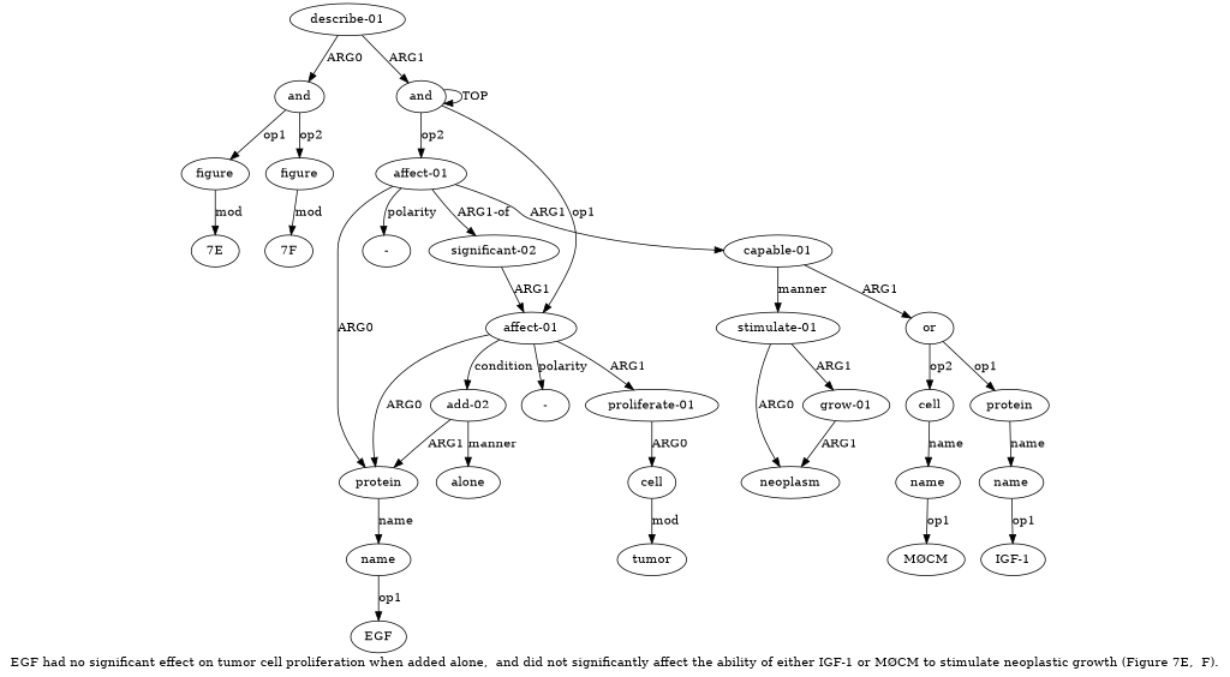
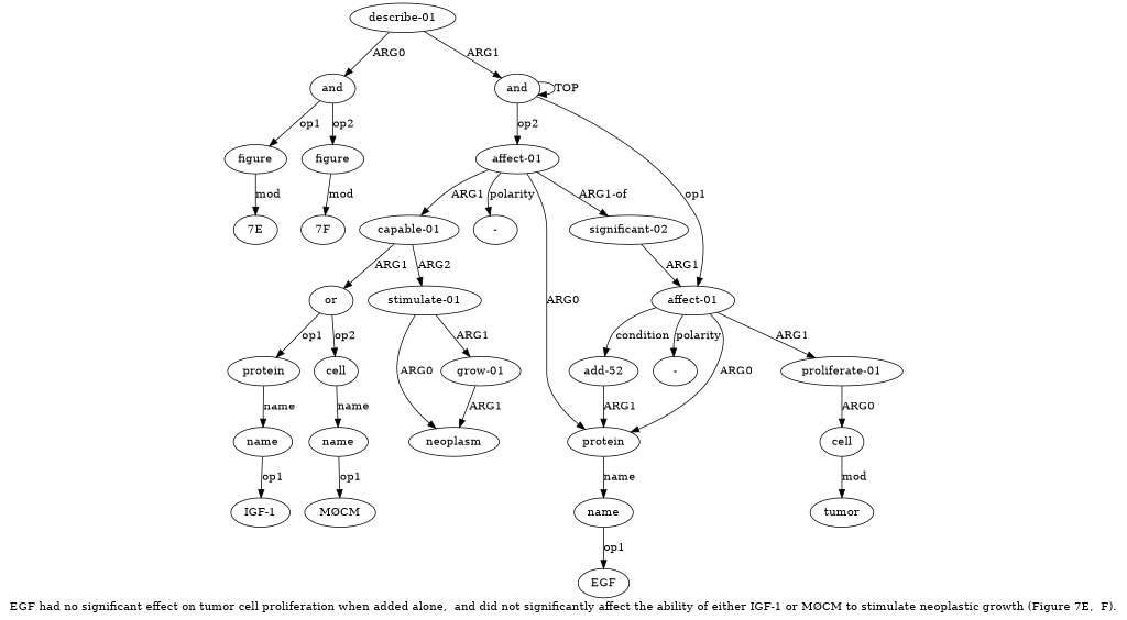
  digraph {
    fontname="DejaVu Serif"
    label="EGF had no significant effect on tumor cell proliferation when added alone,  and did not significantly affect the ability of either IGF-1 or MØCM to stimulate neoplastic growth (Figure 7E,  F)."
    node [color=black fontname="DejaVu Serif" gold_ind=-1 gold_label=name test_ind=-1 test_label=name]
    edge [color=black fontname="DejaVu Serif" gold_label=ARG1 test_label=ARG1]
    n1 [gold_ind=20 gold_label="describe-01" label="describe-01" test_ind=20 test_label="describe-01"]
    n2 [gold_ind=21 gold_label=and label=and test_ind=21 test_label=and]
    n3 [gold_ind=0 gold_label=and label=and test_ind=0 test_label=and]
    n4 [gold_ind=22 gold_label=figure label=figure test_ind=22 test_label=figure]
    n5 [gold_ind=23 gold_label=figure label=figure test_ind=23 test_label=figure]
    n6 [gold_ind=10 gold_label="affect-01" label="affect-01" test_ind=10 test_label="affect-01"]
    n7 [gold_ind=1 gold_label="affect-01" label="affect-01" test_ind=1 test_label="affect-01"]
    n8 [gold_label="7E" label="7E" test_label="7E"]
    n9 [gold_label="7F" label="7F" test_label="7F"]
    n10 [gold_ind=11 gold_label="capable-01" label="capable-01" test_ind=11 test_label="capable-01"]
    n11 [gold_ind=2 gold_label=protein label=protein test_ind=2 test_label=protein]
    n12 [gold_ind=7 gold_label="significant-02" label="significant-02" test_ind=7 test_label="significant-02"]
    n13 [gold_label="-" label="-" test_label="-"]
    n14 [gold_label="-" label="-" test_label="-"]
    n15 [gold_ind=4 gold_label="proliferate-01" label="proliferate-01" test_ind=4 test_label="proliferate-01"]
-   n16 [gold_ind=8 gold_label="add-02" label="add-02" test_ind=8 test_label="add-02"]
+   n16 [gold_ind=8 gold_label="add-02" label="add-52" test_ind=8 test_label="add-02"]
    n17 [gold_label=EGF label=EGF test_label=EGF]
    n18 [gold_label="MØCM" label="MØCM" test_label="MØCM"]
    n19 [gold_ind=15 label=name test_ind=15]
    n20 [gold_label="IGF-1" label="IGF-1" test_label="IGF-1"]
    n21 [gold_ind=14 gold_label=protein label=protein test_ind=14 test_label=protein]
    n22 [gold_ind=17 label=name test_ind=17]
    n23 [gold_ind=16 gold_label=cell label=cell test_ind=16 test_label=cell]
    n24 [gold_ind=13 gold_label=or label=or test_ind=13 test_label=or]
    n25 [gold_ind=12 gold_label="stimulate-01" label="stimulate-01" test_ind=12 test_label="stimulate-01"]
    n26 [gold_ind=18 gold_label="grow-01" label="grow-01" test_ind=18 test_label="grow-01"]
    n27 [gold_ind=19 gold_label=neoplasm label=neoplasm test_ind=19 test_label=neoplasm]
    n28 [gold_ind=3 label=name test_ind=3]
    n29 [gold_ind=5 gold_label=cell label=cell test_ind=5 test_label=cell]
-   n30 [gold_ind=9 gold_label=alone label=alone test_ind=9 test_label=alone]
    n31 [gold_ind=6 gold_label=tumor label=tumor test_ind=6 test_label=tumor]
    n1 -> n2 [gold_label=ARG0 label=ARG0 test_label=ARG0]
    n1 -> n3 [label=ARG1]
    n2 -> n4 [gold_label=op1 label=op1 test_label=op1]
    n2 -> n5 [gold_label=op2 label=op2 test_label=op2]
    n3 -> n3 [gold_label=TOP label=TOP test_label=TOP]
    n3 -> n6 [gold_label=op2 label=op2 test_label=op2]
    n3 -> n7 [gold_label=op1 label=op1 test_label=op1]
    n4 -> n8 [gold_label=mod label=mod test_label=mod]
    n5 -> n9 [gold_label=mod label=mod test_label=mod]
    n6 -> n10 [label=ARG1]
    n6 -> n11 [gold_label=ARG0 label=ARG0 test_label=ARG0]
    n6 -> n12 [gold_label="ARG1-of" label="ARG1-of" test_label="ARG1-of"]
    n6 -> n13 [gold_label=polarity label=polarity test_label=polarity]
    n7 -> n11 [gold_label=ARG0 label=ARG0 test_label=ARG0]
    n7 -> n14 [gold_label=polarity label=polarity test_label=polarity]
    n7 -> n15 [label=ARG1]
    n7 -> n16 [gold_label=condition label=condition test_label=condition]
    n10 -> n24 [label=ARG1]
-   n10 -> n25 [gold_label=ARG2 label=manner test_label=ARG2]
+   n10 -> n25 [gold_label=ARG2 label=ARG2 test_label=ARG2]
    n11 -> n28 [gold_label=name label=name test_label=name]
    n12 -> n7 [label=ARG1]
    n15 -> n29 [gold_label=ARG0 label=ARG0 test_label=ARG0]
    n16 -> n11 [label=ARG1]
-   n16 -> n30 [gold_label=manner label=manner test_label=manner]
    n19 -> n20 [gold_label=op1 label=op1 test_label=op1]
    n21 -> n19 [gold_label=name label=name test_label=name]
    n22 -> n18 [gold_label=op1 label=op1 test_label=op1]
    n23 -> n22 [gold_label=name label=name test_label=name]
    n24 -> n21 [gold_label=op1 label=op1 test_label=op1]
    n24 -> n23 [gold_label=op2 label=op2 test_label=op2]
    n25 -> n26 [label=ARG1]
    n25 -> n27 [gold_label=ARG0 label=ARG0 test_label=ARG0]
    n26 -> n27 [label=ARG1]
    n28 -> n17 [gold_label=op1 label=op1 test_label=op1]
    n29 -> n31 [gold_label=mod label=mod test_label=mod]
  }
